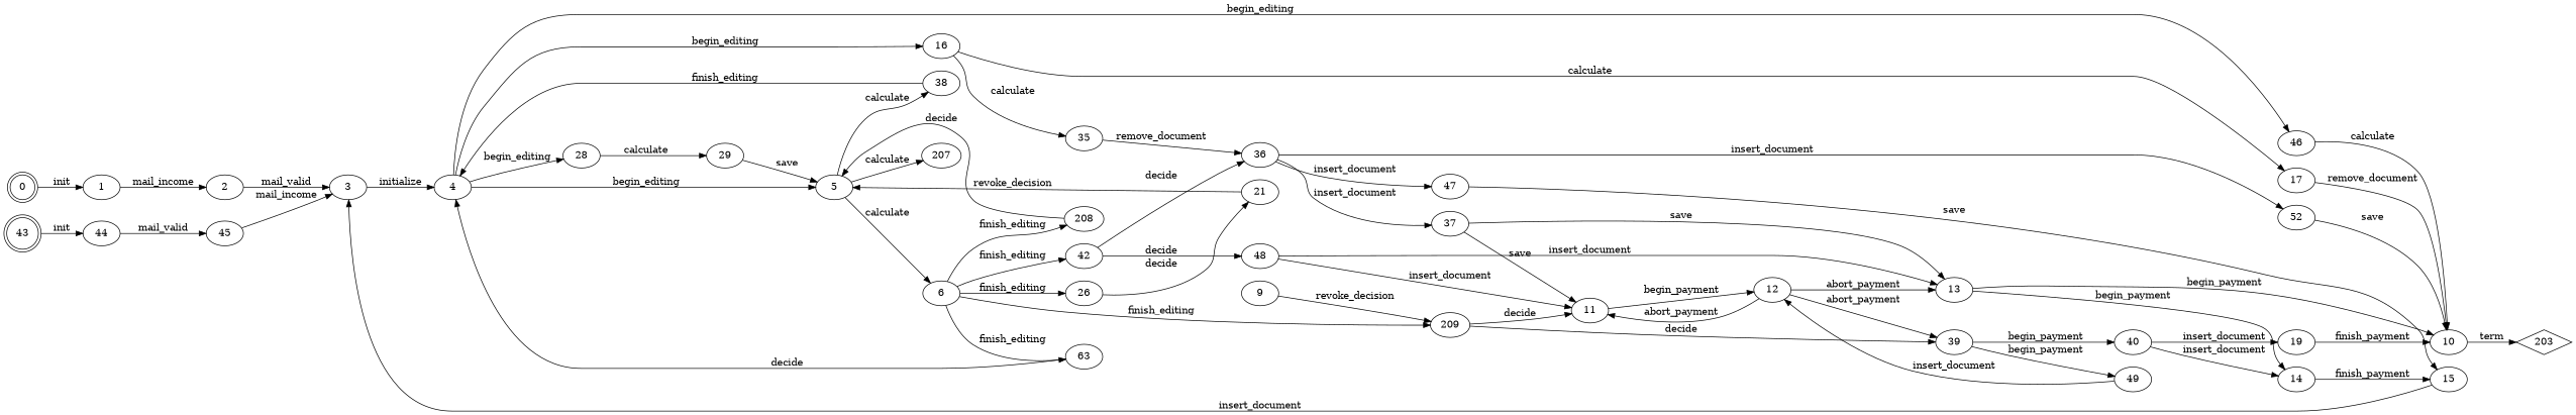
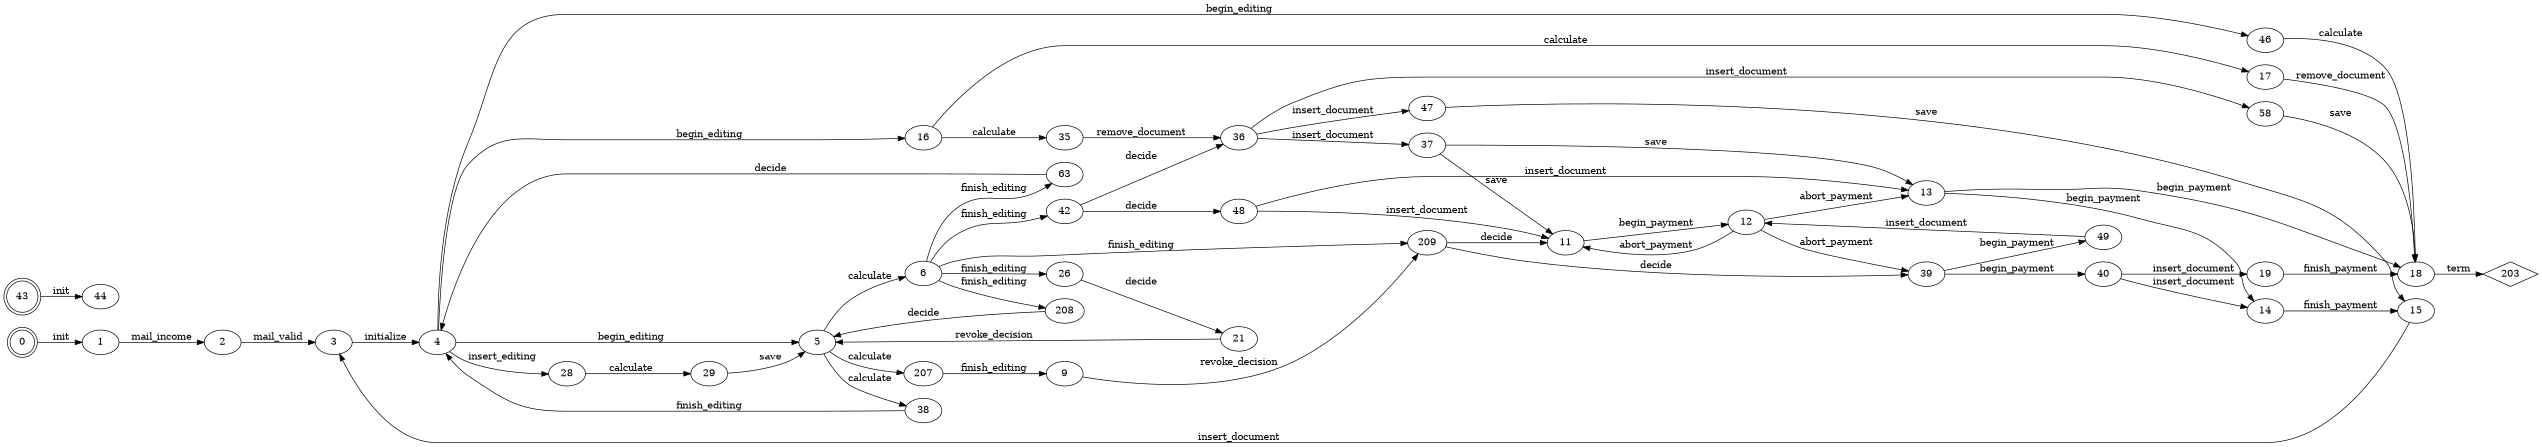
  strict digraph {
    rankdir=LR
    edge [weight=38721]
    0 [shape=doublecircle]
    1
    2
    3
    4
    5
    16
    28
    46
    6
    207
    38
    17
    35
    29
-   18 [label=10]
+   18
    208
    209
    n19 [label=26]
    42
    63
    9
    11
    39
    21
    36
    48
    12
    40
    49
    13
    14
    15
    19
    203 [shape=diamond]
    37
    47
-   52
+   52 [label=58]
    43 [shape=doublecircle]
    44
-   45
    0 -> 1 [label=init]
    1 -> 2 [label=mail_income]
    2 -> 3 [label=mail_valid weight=38707]
    3 -> 4 [label=initialize weight=43794]
    4 -> 5 [label=begin_editing weight=43604]
    4 -> 16 [label=begin_editing weight=1855]
-   4 -> 28 [label=begin_editing weight=676]
+   4 -> 28 [label=insert_editing weight=676]
    4 -> 46 [label=begin_editing weight=520]
    5 -> 6 [label=calculate weight=43784]
    5 -> 207 [label=calculate weight=1437]
    5 -> 38 [label=calculate weight=27093]
    16 -> 17 [label=calculate weight=507]
    16 -> 35 [label=calculate weight=1443]
    28 -> 29 [label=calculate weight=653]
    46 -> 18 [label=calculate weight=533]
    6 -> 208 [label=finish_editing weight=1434]
    6 -> 209 [label=finish_editing weight=41937]
    6 -> n19 [label=finish_editing weight=19147]
    6 -> 42 [label=finish_editing weight=2510]
    6 -> 63 [label=finish_editing weight=452]
+   207 -> 9 [label=finish_editing weight=1424]
    38 -> 4 [label=finish_editing weight=27020]
    17 -> 18 [label=remove_document weight=555]
    35 -> 36 [label=remove_document weight=1568]
    29 -> 5 [label=save weight=934]
    18 -> 203 [label=term weight=43809]
    208 -> 5 [label=decide weight=1423]
    209 -> 11 [label=decide weight=24650]
    209 -> 39 [label=decide weight=18704]
    n19 -> 21 [label=decide weight=19013]
    42 -> 36 [label=decide weight=1333]
    42 -> 48 [label=decide weight=1060]
    63 -> 4 [label=decide weight=289]
    9 -> 209 [label=revoke_decision weight=1415]
    11 -> 12 [label=begin_payment weight=24748]
    39 -> 40 [label=begin_payment weight=28861]
    39 -> 49 [label=begin_payment weight=1881]
    21 -> 5 [label=revoke_decision weight=19085]
    36 -> 37 [label=insert_document weight=1283]
    36 -> 47 [label=insert_document weight=334]
    36 -> 52 [label=insert_document weight=1436]
    48 -> 11 [label=insert_document weight=238]
    48 -> 13 [label=insert_document weight=779]
    12 -> 11 [label=abort_payment weight=6499]
    12 -> 39 [label=abort_payment weight=11954]
    12 -> 13 [label=abort_payment weight=14679]
    40 -> 14 [label=insert_document weight=1779]
    40 -> 19 [label=insert_document weight=27082]
    49 -> 12 [label=insert_document weight=1874]
    13 -> 18 [label=begin_payment weight=13823]
    13 -> 14 [label=begin_payment weight=2445]
    14 -> 15 [label=finish_payment weight=4072]
    15 -> 3 [label=insert_document weight=3901]
    19 -> 18 [label=finish_payment weight=40917]
    37 -> 11 [label=save weight=427]
    37 -> 13 [label=save weight=859]
    47 -> 15 [label=save weight=252]
    52 -> 18 [label=save weight=1488]
    43 -> 44 [label=init weight=5087]
-   44 -> 45 [label=mail_valid weight=5087]
-   45 -> 3 [label=mail_income weight=5086]
  }
